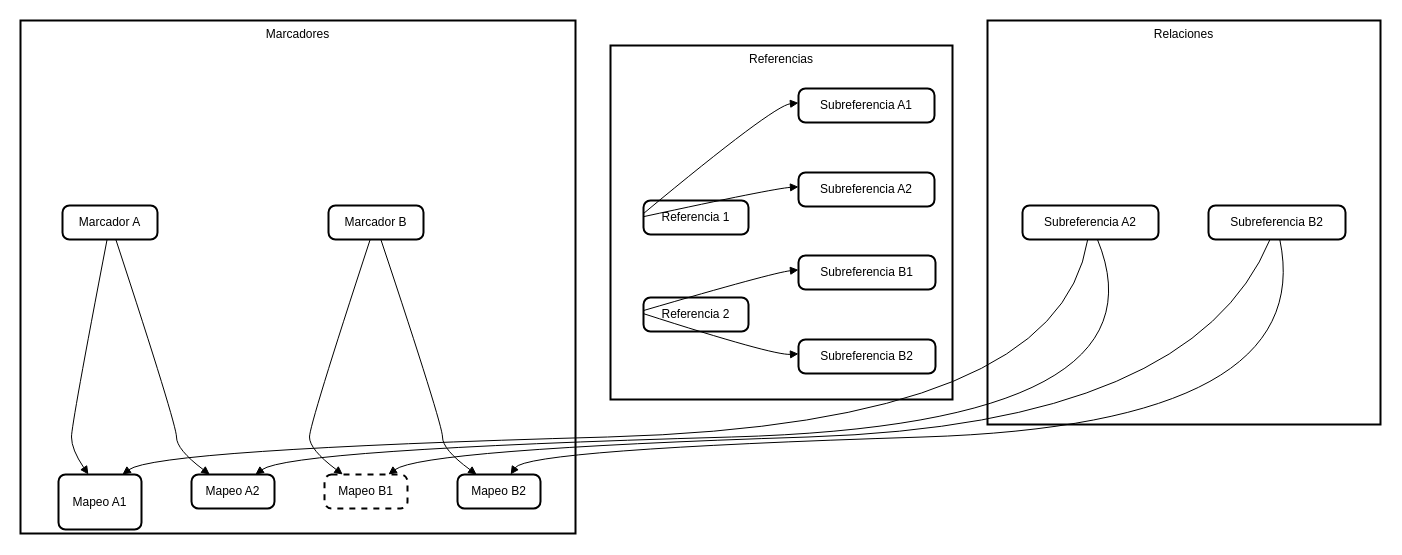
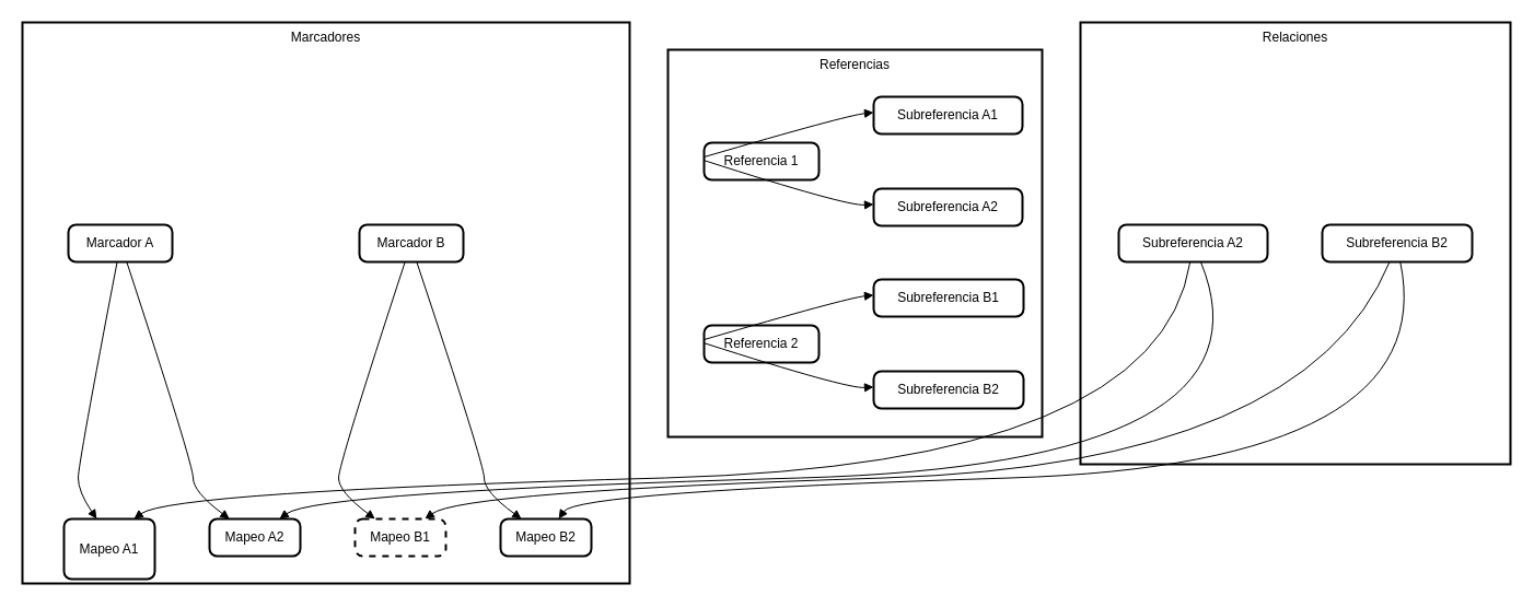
  <mxCell id="0" />
  <mxCell id="1" parent="0" />
  <mxCell id="2" value="Relaciones" style="whiteSpace=wrap;strokeWidth=2;verticalAlign=top;" vertex="1" parent="1"><mxGeometry x="987" width="393" height="404" as="geometry" y="20" /></mxCell>
  <mxCell id="3" value="Subreferencia A2" style="rounded=1;absoluteArcSize=1;arcSize=14;whiteSpace=wrap;strokeWidth=2;" vertex="1" parent="1"><mxGeometry x="1022" y="205" width="136" height="34" as="geometry" /></mxCell>
  <mxCell id="4" value="Subreferencia B2" style="rounded=1;absoluteArcSize=1;arcSize=14;whiteSpace=wrap;strokeWidth=2;" vertex="1" parent="1"><mxGeometry x="1208" y="205" width="137" height="34" as="geometry" /></mxCell>
  <mxCell id="5" value="Marcadores" style="whiteSpace=wrap;strokeWidth=2;verticalAlign=top;" vertex="1" parent="1"><mxGeometry width="555" height="513" as="geometry" x="20" y="20" /></mxCell>
  <mxCell id="6" value="Mapeo A1" style="rounded=1;absoluteArcSize=1;arcSize=14;whiteSpace=wrap;strokeWidth=2;" vertex="1" parent="1"><mxGeometry x="58" y="474" width="83" height="55" as="geometry" /></mxCell>
  <mxCell id="7" value="Marcador A" style="rounded=1;absoluteArcSize=1;arcSize=14;whiteSpace=wrap;strokeWidth=2;" vertex="1" parent="1"><mxGeometry x="62" y="205" width="95" height="34" as="geometry" /></mxCell>
  <mxCell id="8" value="Mapeo A2" style="rounded=1;absoluteArcSize=1;arcSize=14;whiteSpace=wrap;strokeWidth=2;" vertex="1" parent="1"><mxGeometry x="191" y="474" width="83" height="34" as="geometry" /></mxCell>
  <mxCell id="9" value="Mapeo B1" style="rounded=1;absoluteArcSize=1;arcSize=14;whiteSpace=wrap;strokeWidth=2;dashed=1;" vertex="1" parent="1"><mxGeometry x="324" y="474" width="83" height="34" as="geometry" /></mxCell>
  <mxCell id="10" value="Marcador B" style="rounded=1;absoluteArcSize=1;arcSize=14;whiteSpace=wrap;strokeWidth=2;" vertex="1" parent="1"><mxGeometry x="328" y="205" width="95" height="34" as="geometry" /></mxCell>
  <mxCell id="11" value="Mapeo B2" style="rounded=1;absoluteArcSize=1;arcSize=14;whiteSpace=wrap;strokeWidth=2;" vertex="1" parent="1"><mxGeometry x="457" y="474" width="83" height="34" as="geometry" /></mxCell>
  <mxCell id="12" value="Referencias" style="whiteSpace=wrap;strokeWidth=2;verticalAlign=top;" vertex="1" parent="1"><mxGeometry x="610" y="45" width="342" height="354" as="geometry" /></mxCell>
  <mxCell id="13" value="Subreferencia A1" style="rounded=1;absoluteArcSize=1;arcSize=14;whiteSpace=wrap;strokeWidth=2;" vertex="1" parent="12"><mxGeometry x="188" y="43" width="136" height="34" as="geometry" /></mxCell>
- <mxCell id="14" value="Referencia 1" style="rounded=1;absoluteArcSize=1;arcSize=14;whiteSpace=wrap;strokeWidth=2;" vertex="1" parent="12"><mxGeometry x="33" y="155" width="105" height="34" as="geometry" /></mxCell>
+ <mxCell id="14" value="Referencia 1" style="rounded=1;absoluteArcSize=1;arcSize=14;whiteSpace=wrap;strokeWidth=2;" vertex="1" parent="12"><mxGeometry x="33" y="85" width="105" height="34" as="geometry" /></mxCell>
  <mxCell id="15" value="Subreferencia A2" style="rounded=1;absoluteArcSize=1;arcSize=14;whiteSpace=wrap;strokeWidth=2;" vertex="1" parent="12"><mxGeometry x="188" y="127" width="136" height="34" as="geometry" /></mxCell>
  <mxCell id="16" value="Referencia 2" style="rounded=1;absoluteArcSize=1;arcSize=14;whiteSpace=wrap;strokeWidth=2;" vertex="1" parent="12"><mxGeometry x="33" y="252" width="105" height="34" as="geometry" /></mxCell>
  <mxCell id="17" value="Subreferencia B1" style="rounded=1;absoluteArcSize=1;arcSize=14;whiteSpace=wrap;strokeWidth=2;" vertex="1" parent="12"><mxGeometry x="188" y="210" width="137" height="34" as="geometry" /></mxCell>
  <mxCell id="18" value="Subreferencia B2" style="rounded=1;absoluteArcSize=1;arcSize=14;whiteSpace=wrap;strokeWidth=2;" vertex="1" parent="12"><mxGeometry x="188" y="294" width="137" height="34" as="geometry" /></mxCell>
  <mxCell id="19" value="" style="curved=1;startArrow=none;endArrow=block;exitX=-4.82;exitY=-0.74;entryX=-4.34;entryY=-0.24;" edge="1" parent="12" source="14" target="13"><mxGeometry relative="1" as="geometry"><Array as="points"><mxPoint x="163" y="60" /></Array></mxGeometry></mxCell>
  <mxCell id="20" value="" style="curved=1;startArrow=none;endArrow=block;exitX=-4.82;exitY=0.24;entryX=-4.34;entryY=-0.26;" edge="1" parent="12" source="14" target="15"><mxGeometry relative="1" as="geometry"><Array as="points"><mxPoint x="163" y="143" /></Array></mxGeometry></mxCell>
  <mxCell id="21" value="" style="curved=1;startArrow=none;endArrow=block;exitX=-4.82;exitY=-0.74;entryX=-4.31;entryY=-0.24;" edge="1" parent="12" source="16" target="17"><mxGeometry relative="1" as="geometry"><Array as="points"><mxPoint x="163" y="227" /></Array></mxGeometry></mxCell>
  <mxCell id="22" value="" style="curved=1;startArrow=none;endArrow=block;exitX=-4.82;exitY=0.24;entryX=-4.31;entryY=-0.26;" edge="1" parent="12" source="16" target="18"><mxGeometry relative="1" as="geometry"><Array as="points"><mxPoint x="163" y="310" /></Array></mxGeometry></mxCell>
  <mxCell id="23" value="" style="curved=1;startArrow=none;endArrow=block;exitX=0.47;exitY=0.99;entryX=0.36;entryY=0;" edge="1" parent="1" source="7" target="6"><mxGeometry relative="1" as="geometry"><Array as="points"><mxPoint x="71" y="424" /><mxPoint x="71" y="449" /></Array></mxGeometry></mxCell>
  <mxCell id="24" value="" style="curved=1;startArrow=none;endArrow=block;exitX=0.56;exitY=0.99;entryX=0.22;entryY=0;" edge="1" parent="1" source="7" target="8"><mxGeometry relative="1" as="geometry"><Array as="points"><mxPoint x="176" y="424" /><mxPoint x="176" y="449" /></Array></mxGeometry></mxCell>
  <mxCell id="25" value="" style="curved=1;startArrow=none;endArrow=block;exitX=0.44;exitY=0.99;entryX=0.22;entryY=0;" edge="1" parent="1" source="10" target="9"><mxGeometry relative="1" as="geometry"><Array as="points"><mxPoint x="309" y="424" /><mxPoint x="309" y="449" /></Array></mxGeometry></mxCell>
  <mxCell id="26" value="" style="curved=1;startArrow=none;endArrow=block;exitX=0.55;exitY=0.99;entryX=0.23;entryY=0;" edge="1" parent="1" source="10" target="11"><mxGeometry relative="1" as="geometry"><Array as="points"><mxPoint x="442" y="424" /><mxPoint x="442" y="449" /></Array></mxGeometry></mxCell>
  <mxCell id="27" value="" style="curved=1;startArrow=none;endArrow=block;exitX=0.48;exitY=0.99;entryX=0.77;entryY=0;" edge="1" parent="1" source="3" target="6"><mxGeometry relative="1" as="geometry"><Array as="points"><mxPoint x="1058" y="424" /><mxPoint x="156" y="449" /></Array></mxGeometry></mxCell>
  <mxCell id="28" value="" style="curved=1;startArrow=none;endArrow=block;exitX=0.55;exitY=0.99;entryX=0.77;entryY=0;" edge="1" parent="1" source="3" target="8"><mxGeometry relative="1" as="geometry"><Array as="points"><mxPoint x="1173" y="424" /><mxPoint x="289" y="449" /></Array></mxGeometry></mxCell>
  <mxCell id="29" value="" style="curved=1;startArrow=none;endArrow=block;exitX=0.45;exitY=0.99;entryX=0.77;entryY=0;" edge="1" parent="1" source="4" target="9"><mxGeometry relative="1" as="geometry"><Array as="points"><mxPoint x="1193" y="424" /><mxPoint x="422" y="449" /></Array></mxGeometry></mxCell>
  <mxCell id="30" value="" style="curved=1;startArrow=none;endArrow=block;exitX=0.52;exitY=0.99;entryX=0.64;entryY=0;" edge="1" parent="1" source="4" target="11"><mxGeometry relative="1" as="geometry"><Array as="points"><mxPoint x="1318" y="424" /><mxPoint x="527" y="449" /></Array></mxGeometry></mxCell>
